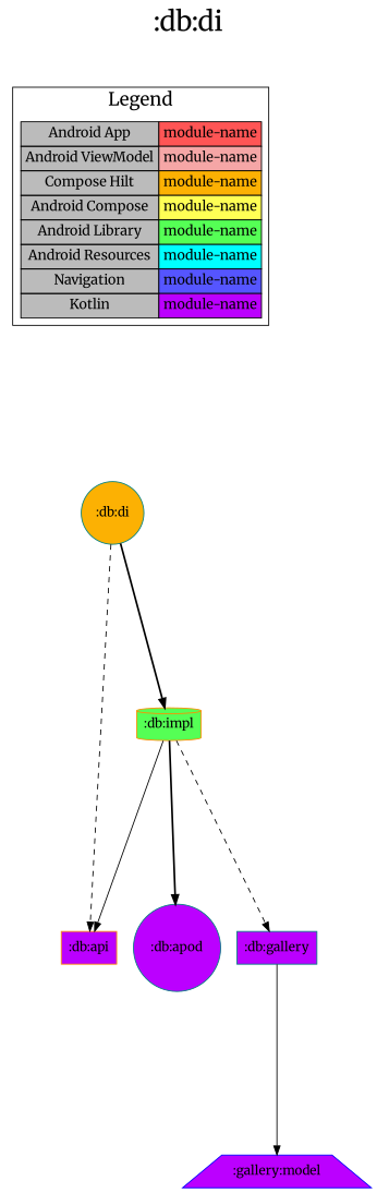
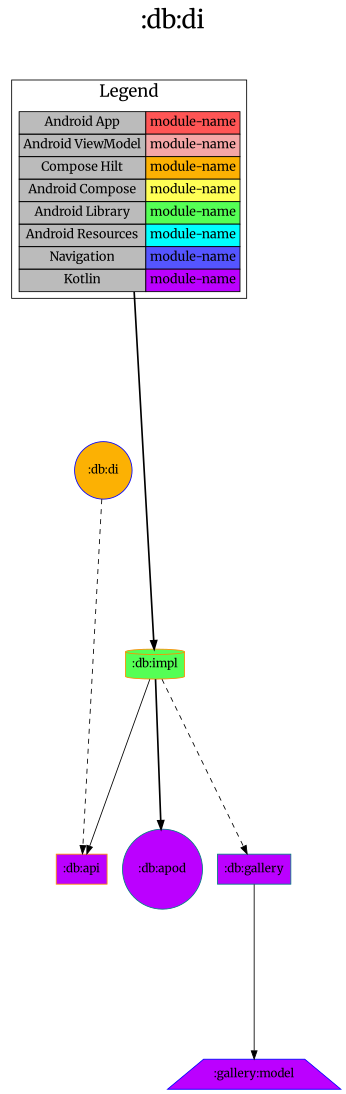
  digraph {
    fontname=Merriweather
    fontsize=30
    label=":db:di"
    labelloc=t
    rankdir=TB
    ranksep=2.5
    node [color=blue fillcolor="#BB00FF" fontname=Merriweather shape=circle style=filled]
    edge [dir=forward fontname=Merriweather style=dashed]
-   ":db:di" [color=teal fillcolor="#FCB103"]
+   ":db:di" [fillcolor="#FCB103"]
    n2 [fillcolor="#bbbbbb" fontsize=15 label=< <TABLE BORDER="0" CELLBORDER="1" CELLSPACING="0" CELLPADDING="4"> <TR><TD>Android App</TD><TD BGCOLOR="#FF5555">module-name</TD></TR> <TR><TD>Android ViewModel</TD><TD BGCOLOR="#F5A6A6">module-name</TD></TR> <TR><TD>Compose Hilt</TD><TD BGCOLOR="#FCB103">module-name</TD></TR> <TR><TD>Android Compose</TD><TD BGCOLOR="#FFFF55">module-name</TD></TR> <TR><TD>Android Library</TD><TD BGCOLOR="#55FF55">module-name</TD></TR> <TR><TD>Android Resources</TD><TD BGCOLOR="#00FFFF">module-name</TD></TR> <TR><TD>Navigation</TD><TD BGCOLOR="#5555FF">module-name</TD></TR> <TR><TD>Kotlin</TD><TD BGCOLOR="#BB00FF">module-name</TD></TR> </TABLE> > margin=0 shape=none color=""]
    ":db:api" [color=darkorange shape=box]
    ":db:impl" [color=darkorange fillcolor="#55FF55" shape=cylinder]
    ":db:apod" [color=teal]
    ":db:gallery" [color=teal shape=box]
    ":gallery:model" [shape=trapezium]
    subgraph sub_1 {
      rank=same
      ":db:di"
    }
    subgraph cluster_2 {
      fontsize=20
      label=Legend
      n2
    }
    ":db:di" -> ":db:api"
-   ":db:di" -> ":db:impl" [style=bold]
+   n2 -> ":db:impl" [style=bold]
    n2 -> ":db:di" [style=invis]
    ":db:impl" -> ":db:api" [style=solid]
    ":db:impl" -> ":db:apod" [style=bold]
    ":db:impl" -> ":db:gallery"
    ":db:gallery" -> ":gallery:model" [style=solid]
  }
